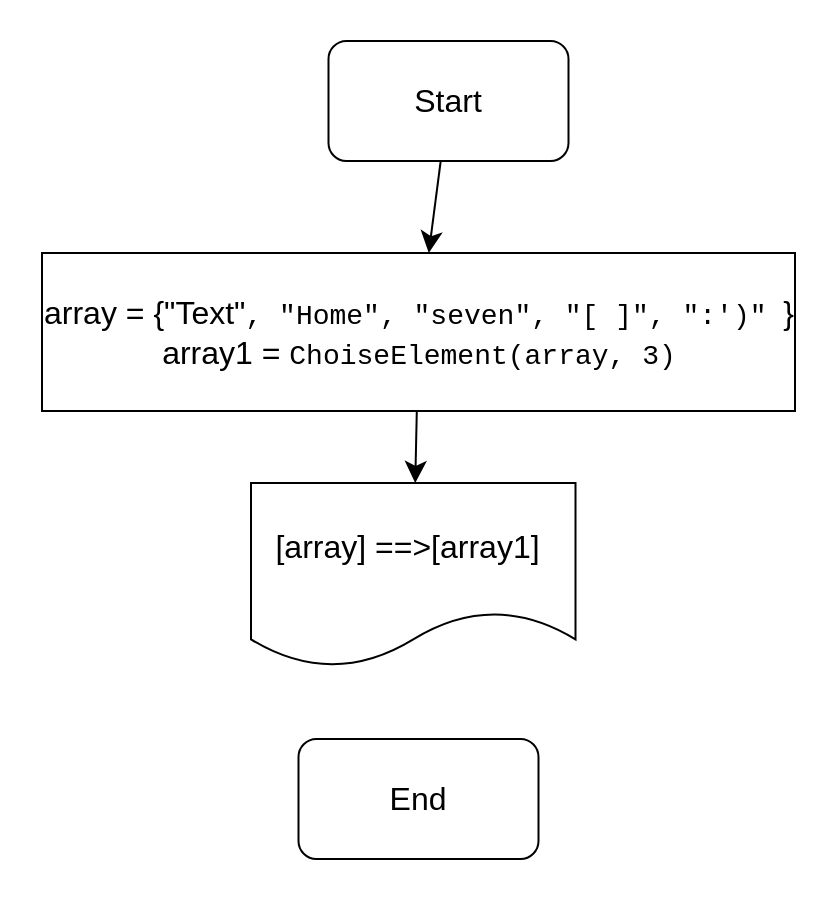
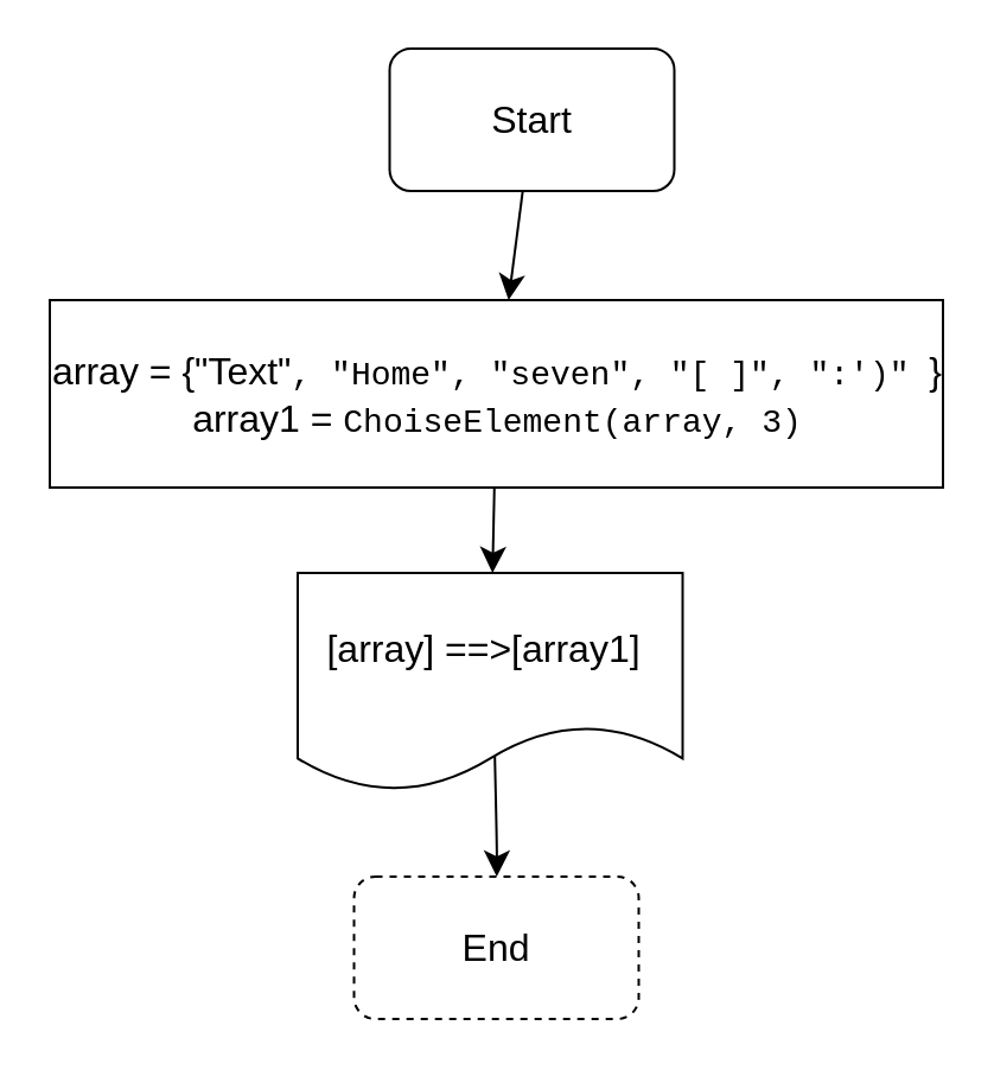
  <mxCell id="0" />
  <mxCell id="1" parent="0" />
  <mxCell id="2" value="" style="edgeStyle=none;curved=1;rounded=0;orthogonalLoop=1;jettySize=auto;html=1;fontSize=12;startSize=8;endSize=8;" edge="1" parent="1" source="3" target="5"><mxGeometry relative="1" as="geometry" /></mxCell>
  <mxCell id="3" value="Start" style="rounded=1;whiteSpace=wrap;html=1;fontSize=16;" vertex="1" parent="1"><mxGeometry x="163.75" y="20" width="120" height="60" as="geometry" /></mxCell>
  <mxCell id="4" value="" style="edgeStyle=none;curved=1;rounded=0;orthogonalLoop=1;jettySize=auto;html=1;fontSize=12;startSize=8;endSize=8;" edge="1" parent="1" source="5" target="7"><mxGeometry relative="1" as="geometry" /></mxCell>
  <mxCell id="5" value="array = {&quot;Text&quot;&lt;span style=&quot;font-family: Consolas, &amp;quot;Courier New&amp;quot;, monospace; font-size: 14px;&quot;&gt;, &lt;/span&gt;&lt;span style=&quot;font-family: Consolas, &amp;quot;Courier New&amp;quot;, monospace; font-size: 14px;&quot;&gt;&quot;Home&quot;&lt;/span&gt;&lt;span style=&quot;font-family: Consolas, &amp;quot;Courier New&amp;quot;, monospace; font-size: 14px;&quot;&gt;, &lt;/span&gt;&lt;span style=&quot;font-family: Consolas, &amp;quot;Courier New&amp;quot;, monospace; font-size: 14px;&quot;&gt;&quot;seven&quot;&lt;/span&gt;&lt;span style=&quot;font-family: Consolas, &amp;quot;Courier New&amp;quot;, monospace; font-size: 14px;&quot;&gt;, &lt;/span&gt;&lt;span style=&quot;font-family: Consolas, &amp;quot;Courier New&amp;quot;, monospace; font-size: 14px;&quot;&gt;&quot;[ ]&quot;&lt;/span&gt;&lt;span style=&quot;font-family: Consolas, &amp;quot;Courier New&amp;quot;, monospace; font-size: 14px;&quot;&gt;, &lt;/span&gt;&lt;span style=&quot;font-family: Consolas, &amp;quot;Courier New&amp;quot;, monospace; font-size: 14px;&quot;&gt;&quot;:')&quot;&lt;/span&gt;&lt;span style=&quot;font-family: Consolas, &amp;quot;Courier New&amp;quot;, monospace; font-size: 14px;&quot;&gt; &lt;/span&gt;}&lt;br&gt;array1 =&amp;nbsp;&lt;span style=&quot;font-family: Consolas, &amp;quot;Courier New&amp;quot;, monospace; font-size: 14px;&quot;&gt;ChoiseElement&lt;/span&gt;&lt;span style=&quot;font-family: Consolas, &amp;quot;Courier New&amp;quot;, monospace; font-size: 14px;&quot;&gt;(&lt;/span&gt;&lt;span style=&quot;font-family: Consolas, &amp;quot;Courier New&amp;quot;, monospace; font-size: 14px;&quot;&gt;array&lt;/span&gt;&lt;span style=&quot;font-family: Consolas, &amp;quot;Courier New&amp;quot;, monospace; font-size: 14px;&quot;&gt;, &lt;/span&gt;&lt;span style=&quot;font-family: Consolas, &amp;quot;Courier New&amp;quot;, monospace; font-size: 14px;&quot;&gt;3&lt;/span&gt;&lt;span style=&quot;font-family: Consolas, &amp;quot;Courier New&amp;quot;, monospace; font-size: 14px;&quot;&gt;)&lt;/span&gt;" style="rounded=0;whiteSpace=wrap;html=1;fontSize=16;" vertex="1" parent="1"><mxGeometry x="20.5" y="126" width="376.5" height="79" as="geometry" /></mxCell>
+ <mxCell id="6" value="" style="edgeStyle=none;curved=1;rounded=0;orthogonalLoop=1;jettySize=auto;html=1;fontSize=12;startSize=8;endSize=8;exitX=0.5;exitY=0;exitDx=0;exitDy=0;" edge="1" parent="1" source="7" target="8"><mxGeometry relative="1" as="geometry"><Array as="points"><mxPoint x="209" y="351" /></Array></mxGeometry></mxCell>
  <mxCell id="7" value="[array] ==&amp;gt;[array1]&amp;nbsp;" style="shape=document;whiteSpace=wrap;html=1;boundedLbl=1;fontSize=16;rounded=0;" vertex="1" parent="1"><mxGeometry x="125" y="241" width="162.25" height="92" as="geometry" /></mxCell>
- <mxCell id="8" value="End" style="rounded=1;whiteSpace=wrap;html=1;fontSize=16;" vertex="1" parent="1"><mxGeometry x="148.75" y="369" width="120" height="60" as="geometry" /></mxCell>
+ <mxCell id="8" value="End" style="rounded=1;whiteSpace=wrap;html=1;fontSize=16;dashed=1;" vertex="1" parent="1"><mxGeometry x="148.75" y="369" width="120" height="60" as="geometry" /></mxCell>
